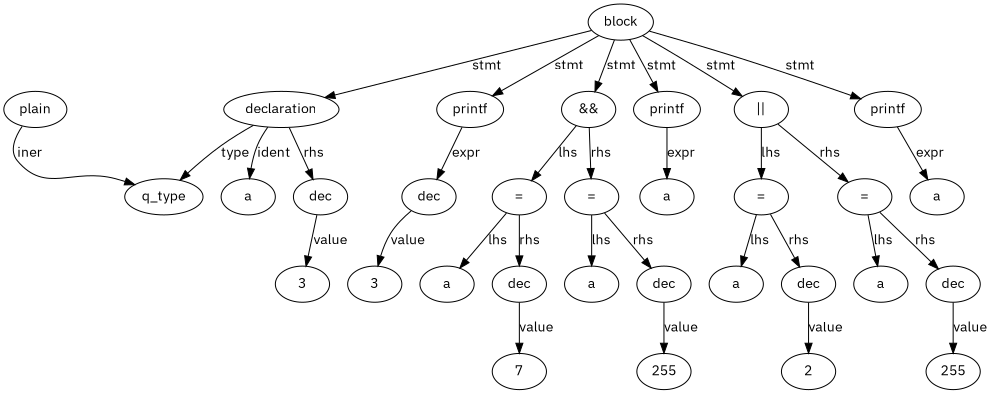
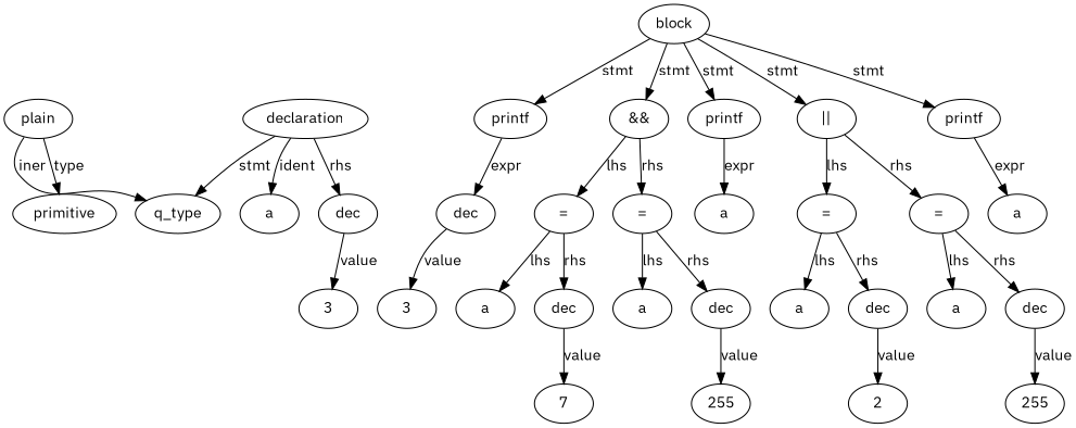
  digraph {
    fontname="IBM Plex Sans"
    ordering=out
    node [fontname="IBM Plex Sans"]
    edge [fontname="IBM Plex Sans"]
    n1 [label=block]
    n2 [label=declaration]
    n3 [label=printf]
    n4 [label="&&"]
    n5 [label=printf]
    n6 [label="||"]
    n7 [label=printf]
    n8 [label=q_type]
    n9 [label=a]
    n10 [label=dec]
    n11 [label=dec]
    n12 [label="="]
    n13 [label="="]
    n14 [label=a]
    n15 [label="="]
    n16 [label="="]
    n17 [label=a]
    n18 [label=3]
    n19 [label=plain]
+   n20 [label=primitive]
    n21 [label=3]
    n22 [label=a]
    n23 [label=dec]
    n24 [label=a]
    n25 [label=dec]
    n26 [label=7]
    n27 [label=255]
    n28 [label=a]
    n29 [label=dec]
    n30 [label=a]
    n31 [label=dec]
    n32 [label=2]
    n33 [label=255]
-   n1 -> n2 [label=stmt]
    n1 -> n3 [label=stmt]
    n1 -> n4 [label=stmt]
    n1 -> n5 [label=stmt]
    n1 -> n6 [label=stmt]
    n1 -> n7 [label=stmt]
-   n2 -> n8 [label=type]
+   n2 -> n8 [label=stmt]
    n2 -> n9 [label=ident]
    n2 -> n10 [label=rhs]
    n3 -> n11 [label=expr]
    n4 -> n12 [label=lhs]
    n4 -> n13 [label=rhs]
    n5 -> n14 [label=expr]
    n6 -> n15 [label=lhs]
    n6 -> n16 [label=rhs]
    n7 -> n17 [label=expr]
    n10 -> n18 [label=value]
    n11 -> n21 [label=value]
    n12 -> n22 [label=lhs]
    n12 -> n23 [label=rhs]
    n13 -> n24 [label=lhs]
    n13 -> n25 [label=rhs]
    n15 -> n28 [label=lhs]
    n15 -> n29 [label=rhs]
    n16 -> n30 [label=lhs]
    n16 -> n31 [label=rhs]
    n19 -> n8 [label=iner]
+   n19 -> n20 [label=type]
    n23 -> n26 [label=value]
    n25 -> n27 [label=value]
    n29 -> n32 [label=value]
    n31 -> n33 [label=value]
  }
